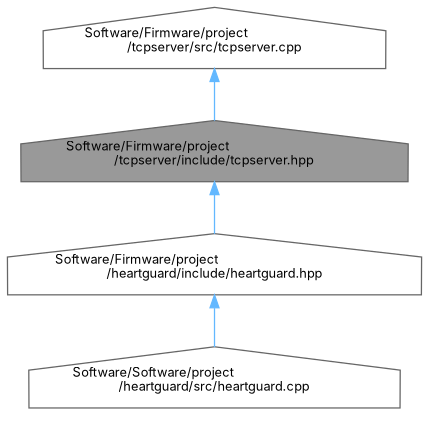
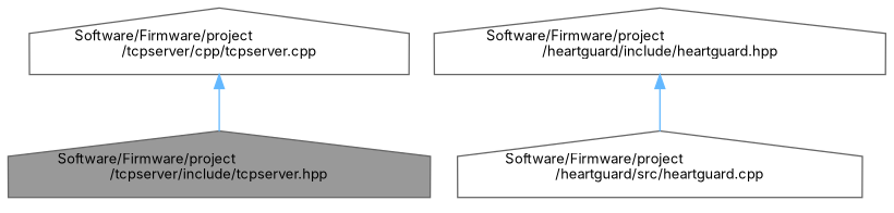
  digraph {
    fontname=Inter
    node [color=grey40 fillcolor=white fontname=Inter fontsize=10 shape=house style=filled]
    edge [color=steelblue1 dir=back fontname=Inter fontsize=10 labelfontname=Helvetica labelfontsize=10 style=solid]
    n1 [color=gray40 fillcolor=grey60 fontcolor=black height=0.2 label="Software/Firmware/project\l/tcpserver/include/tcpserver.hpp" width=0.4]
    n2 [height=0.2 label="Software/Firmware/project\l/heartguard/include/heartguard.hpp" width=0.4]
-   n3 [height=0.2 label="Software/Software/project\l/heartguard/src/heartguard.cpp" width=0.4]
-   n4 [height=0.2 label="Software/Firmware/project\l/tcpserver/src/tcpserver.cpp" width=0.4]
-   n1 -> n2
+   n3 [height=0.2 label="Software/Firmware/project\l/heartguard/src/heartguard.cpp" width=0.4]
+   n4 [height=0.2 label="Software/Firmware/project\l/tcpserver/cpp/tcpserver.cpp" width=0.4]
    n2 -> n3
    n4 -> n1
  }
